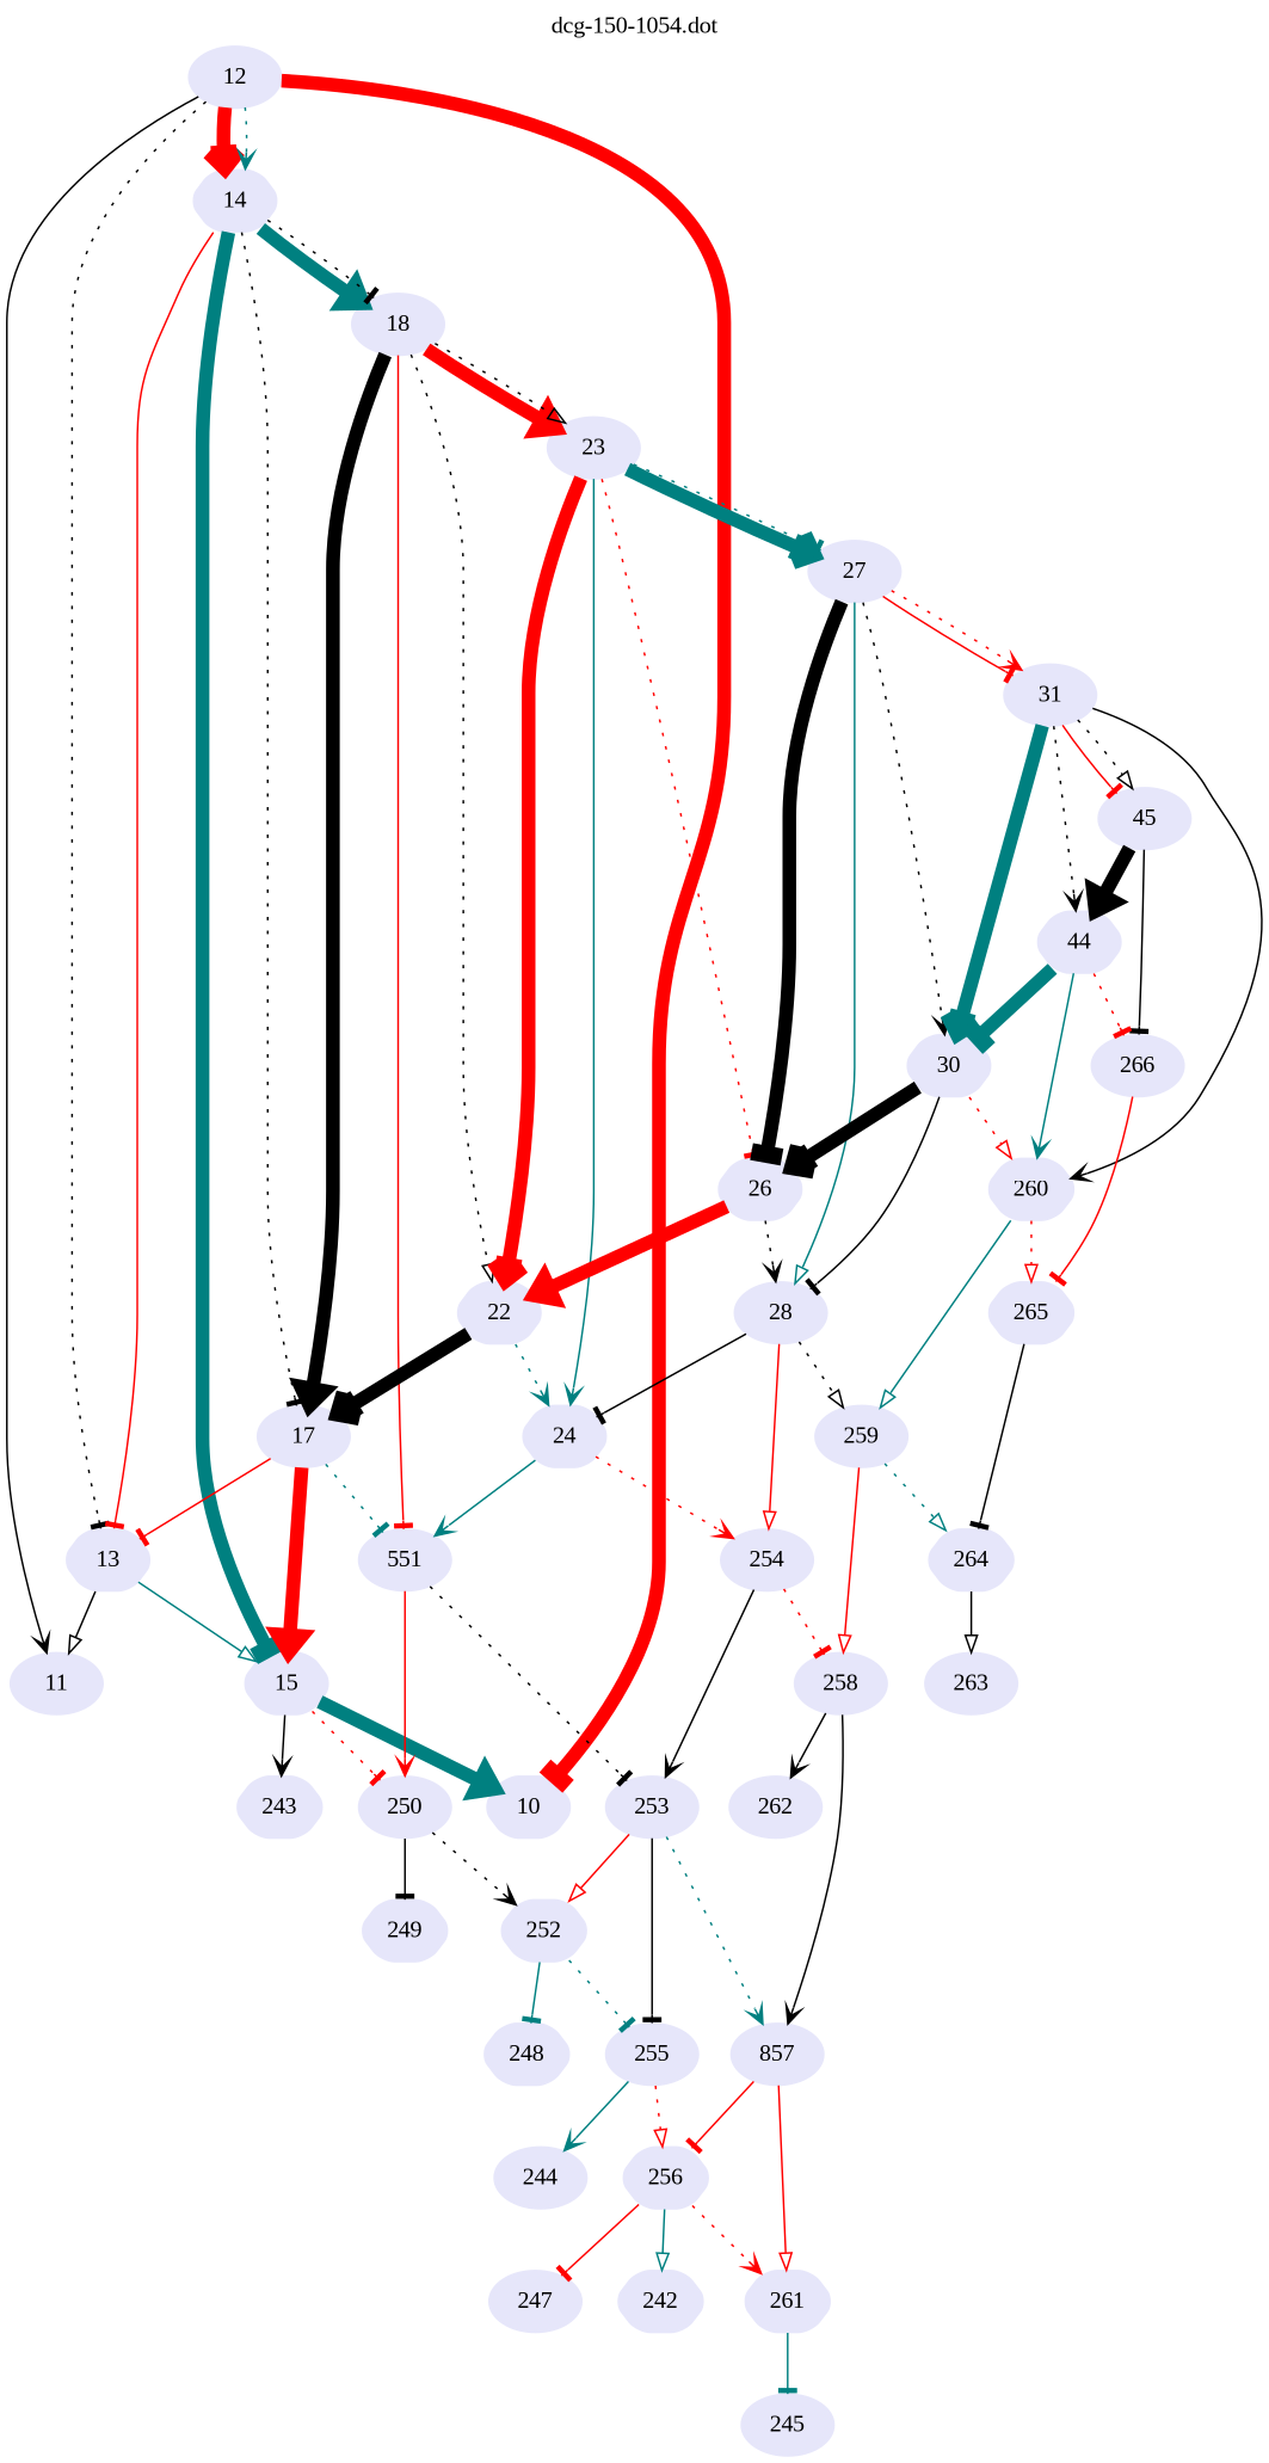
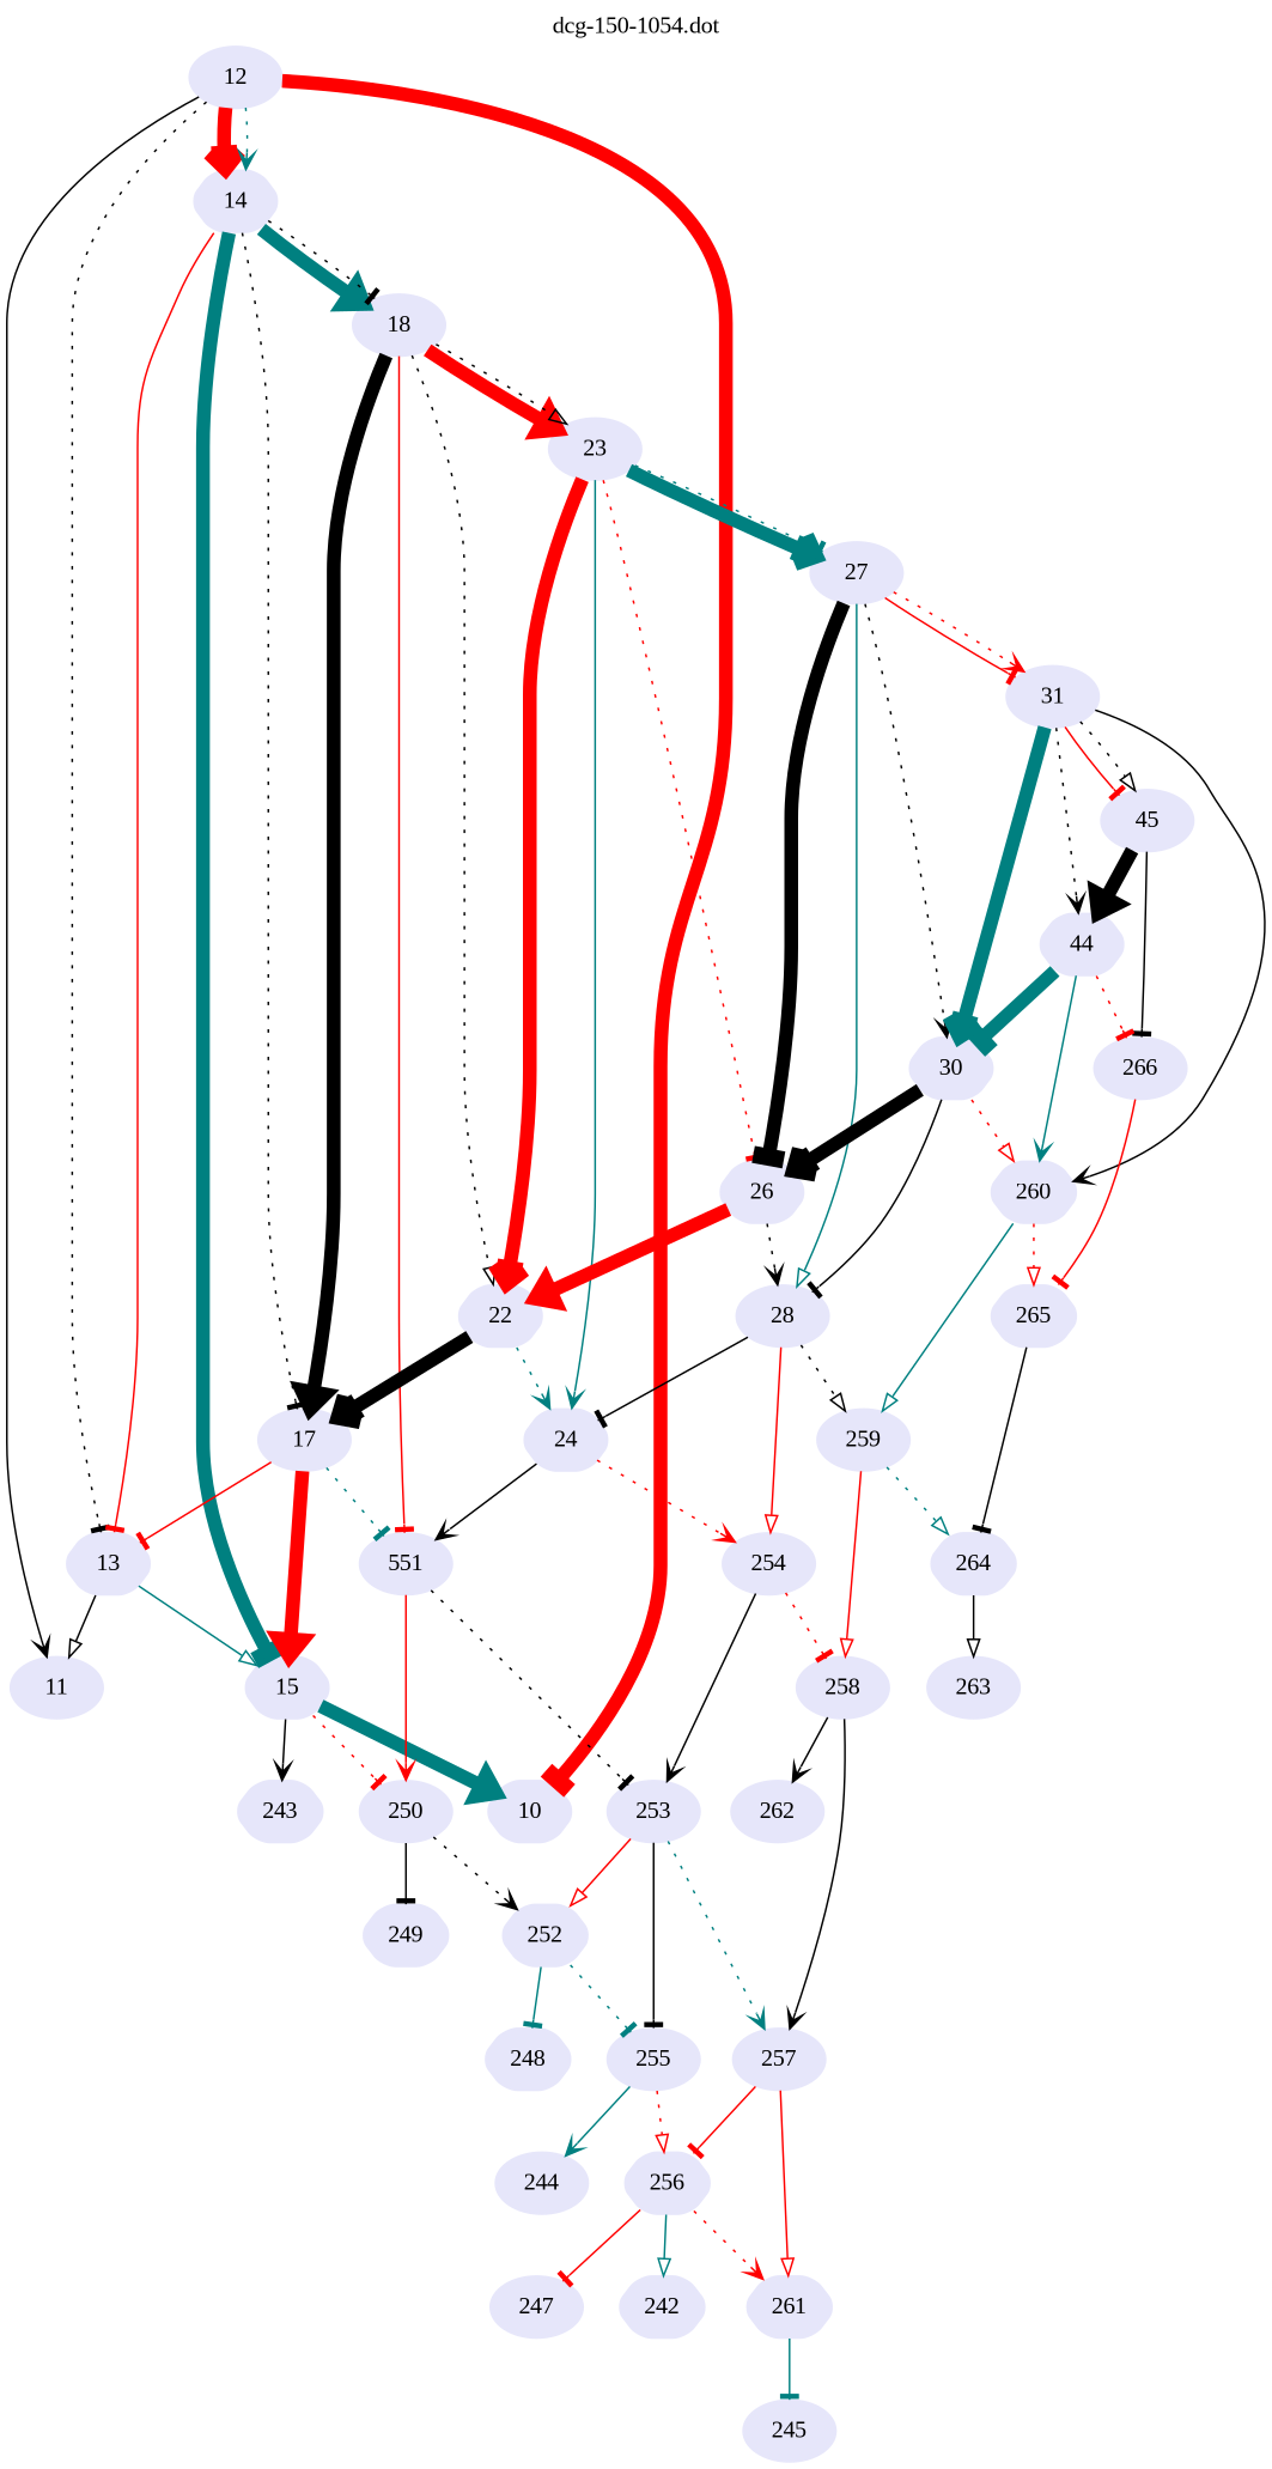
  digraph {
    fontname="Liberation Serif"
    label="dcg-150-1054.dot"
    labelloc=t
    node [color=lavender fontname="Liberation Serif" shape=ellipse style="rounded,filled"]
    edge [arrowhead=tee color=black fontname="Liberation Serif" penwidth=1]
    n1 [label=12]
    n2 [label=11]
    n3 [label=10 shape=hexagon]
    n4 [label=14 shape=hexagon]
    n5 [label=13 shape=hexagon]
    n6 [label=15 shape=hexagon]
    n7 [label=18]
    n8 [label=17]
    n9 [label=250]
    n10 [label=243 shape=hexagon]
    n11 [label=551]
    n12 [label=23]
    n13 [label=22 shape=hexagon]
    n14 [label=252 shape=hexagon]
    n15 [label=249 shape=hexagon]
    n16 [label=253]
    n17 [label=24 shape=hexagon]
    n18 [label=27]
    n19 [label=26 shape=hexagon]
-   n20 [label=857]
+   n20 [label=257]
    n21 [label=255]
    n22 [label=254]
    n23 [label=28]
    n24 [label=31]
    n25 [label=30 shape=hexagon]
    n26 [label=258]
    n27 [label=259]
    n28 [label=260 shape=hexagon]
    n29 [label=45]
    n30 [label=44 shape=hexagon]
    n31 [label=264 shape=hexagon]
    n32 [label=265 shape=hexagon]
    n33 [label=266]
    n34 [label=263]
    n35 [label=262]
    n36 [label=256 shape=hexagon]
    n37 [label=261 shape=hexagon]
    n38 [label=247]
    n39 [label=242 shape=hexagon]
    n40 [label=245]
    n41 [label=248 shape=hexagon]
    n42 [label=244]
    n1 -> n2 [arrowhead=vee]
    n1 -> n3 [color=red penwidth=8]
    n1 -> n4 [arrowhead=vee color=red penwidth=8]
    n1 -> n4 [arrowhead=vee color=teal style=dotted penwidth=""]
    n1 -> n5 [style=dotted penwidth=""]
    n4 -> n5 [color=red]
    n4 -> n6 [color=teal penwidth=8]
    n4 -> n7 [arrowhead=onormal color=teal penwidth=8]
    n4 -> n7 [style=dotted penwidth=""]
    n4 -> n8 [style=dotted penwidth=""]
    n5 -> n2 [arrowhead=onormal]
    n5 -> n6 [arrowhead=onormal color=teal style=solid penwidth=""]
    n6 -> n3 [arrowhead=onormal color=teal penwidth=8]
    n6 -> n9 [color=red style=dotted penwidth=""]
    n6 -> n10 [arrowhead=vee]
    n7 -> n8 [arrowhead=onormal penwidth=8]
    n7 -> n11 [color=red]
    n7 -> n12 [arrowhead=onormal color=red penwidth=8]
    n7 -> n12 [arrowhead=onormal style=dotted penwidth=""]
    n7 -> n13 [arrowhead=onormal style=dotted penwidth=""]
    n8 -> n5 [color=red]
    n8 -> n6 [arrowhead=onormal color=red penwidth=8]
    n8 -> n11 [color=teal style=dotted penwidth=""]
    n9 -> n14 [arrowhead=vee style=dotted penwidth=""]
    n9 -> n15
    n11 -> n9 [arrowhead=vee color=red]
    n11 -> n16 [style=dotted penwidth=""]
    n12 -> n13 [arrowhead=vee color=red penwidth=8]
    n12 -> n17 [arrowhead=vee color=teal]
    n12 -> n18 [arrowhead=vee color=teal penwidth=8]
    n12 -> n18 [color=teal style=dotted penwidth=""]
    n12 -> n19 [color=red style=dotted penwidth=""]
    n13 -> n8 [arrowhead=vee penwidth=8]
    n13 -> n17 [arrowhead=vee color=teal style=dotted penwidth=""]
    n14 -> n21 [color=teal style=dotted penwidth=""]
    n14 -> n41 [color=teal]
    n16 -> n14 [arrowhead=onormal color=red]
    n16 -> n20 [arrowhead=vee color=teal style=dotted penwidth=""]
    n16 -> n21
-   n17 -> n11 [arrowhead=vee color=teal]
+   n17 -> n11 [arrowhead=vee]
    n17 -> n22 [arrowhead=vee color=red style=dotted penwidth=""]
    n18 -> n19 [penwidth=8]
    n18 -> n23 [arrowhead=onormal color=teal]
    n18 -> n24 [color=red]
    n18 -> n24 [arrowhead=vee color=red style=dotted penwidth=""]
    n18 -> n25 [arrowhead=vee style=dotted penwidth=""]
    n19 -> n13 [arrowhead=onormal color=red penwidth=8]
    n19 -> n23 [arrowhead=vee style=dotted penwidth=""]
    n20 -> n36 [color=red]
    n20 -> n37 [arrowhead=onormal color=red]
    n21 -> n36 [arrowhead=onormal color=red style=dotted penwidth=""]
    n21 -> n42 [arrowhead=vee color=teal]
    n22 -> n16 [arrowhead=vee]
    n22 -> n26 [color=red style=dotted penwidth=""]
    n23 -> n17
    n23 -> n22 [arrowhead=onormal color=red]
    n23 -> n27 [arrowhead=onormal style=dotted penwidth=""]
    n24 -> n25 [arrowhead=vee color=teal penwidth=8]
    n24 -> n28 [arrowhead=vee]
    n24 -> n29 [color=red]
    n24 -> n29 [arrowhead=onormal style=dotted penwidth=""]
    n24 -> n30 [arrowhead=vee style=dotted penwidth=""]
    n25 -> n19 [arrowhead=vee penwidth=8]
    n25 -> n23
    n25 -> n28 [arrowhead=onormal color=red style=dotted penwidth=""]
    n26 -> n20 [arrowhead=vee]
    n26 -> n35 [arrowhead=vee]
    n27 -> n26 [arrowhead=onormal color=red]
    n27 -> n31 [arrowhead=onormal color=teal style=dotted penwidth=""]
    n28 -> n27 [arrowhead=onormal color=teal]
    n28 -> n32 [arrowhead=onormal color=red style=dotted penwidth=""]
    n29 -> n30 [arrowhead=onormal penwidth=8]
    n29 -> n33
    n30 -> n25 [color=teal penwidth=8]
    n30 -> n28 [arrowhead=vee color=teal]
    n30 -> n33 [color=red style=dotted penwidth=""]
    n31 -> n34 [arrowhead=onormal]
    n32 -> n31
    n33 -> n32 [color=red]
    n36 -> n37 [arrowhead=vee color=red style=dotted penwidth=""]
    n36 -> n38 [color=red]
    n36 -> n39 [arrowhead=onormal color=teal]
    n37 -> n40 [color=teal]
  }
